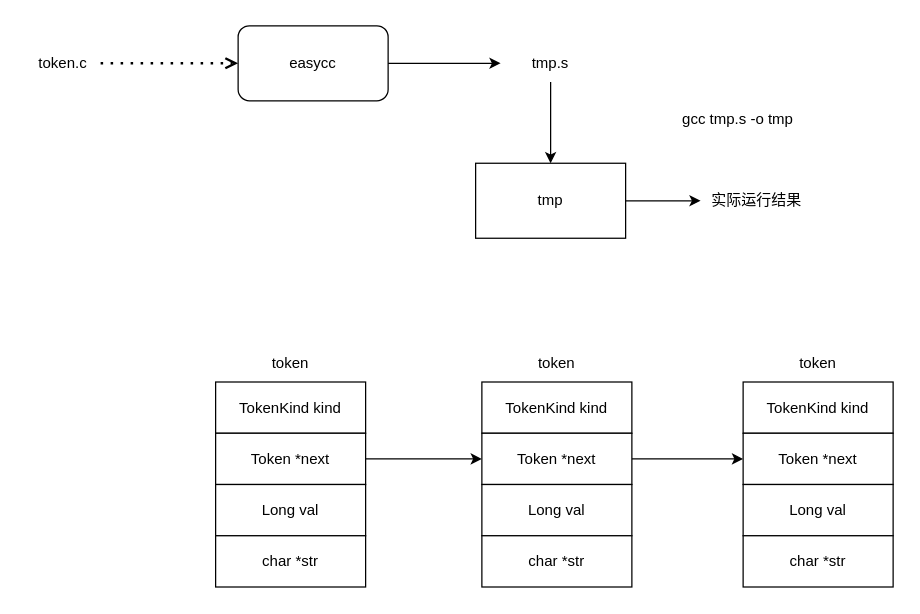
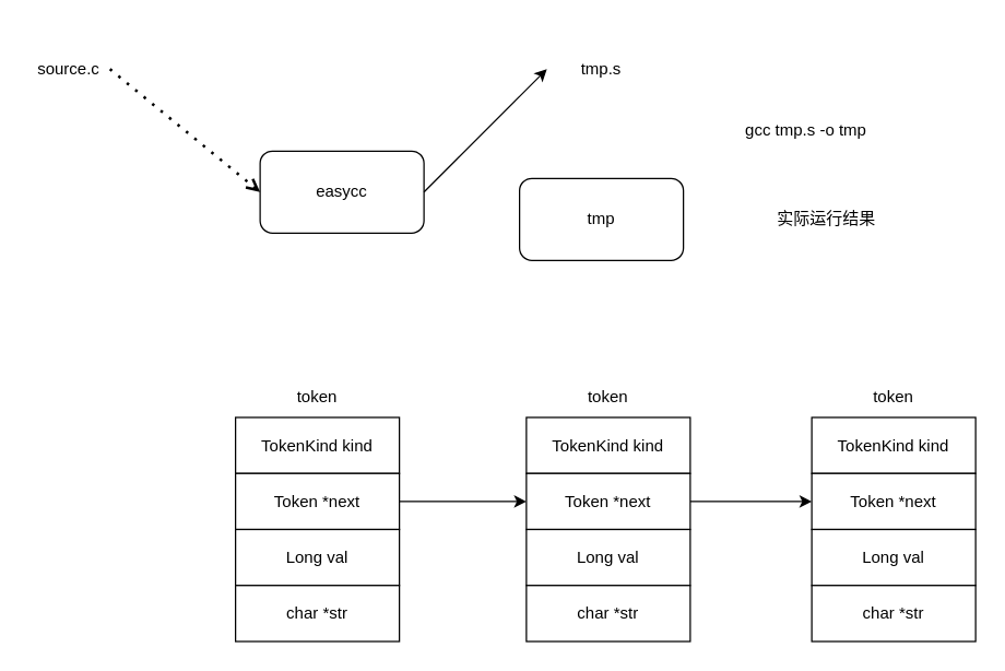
  <mxCell id="0" />
  <mxCell id="1" parent="0" />
- <mxCell id="2" value="easycc" style="rounded=1;whiteSpace=wrap;html=1;" parent="1" vertex="1"><mxGeometry x="190" y="20" width="120" height="60" as="geometry" /></mxCell>
- <mxCell id="3" value="token.c" style="text;html=1;strokeColor=none;fillColor=none;align=center;verticalAlign=middle;whiteSpace=wrap;rounded=0;" parent="1" vertex="1"><mxGeometry x="20" y="35" width="60" height="30" as="geometry" /></mxCell>
- <mxCell id="4" value="" style="edgeStyle=orthogonalEdgeStyle;rounded=0;orthogonalLoop=1;jettySize=auto;html=1;" parent="1" source="5" target="8" edge="1"><mxGeometry relative="1" as="geometry" /></mxCell>
+ <mxCell id="2" value="easycc" style="rounded=1;whiteSpace=wrap;html=1;" parent="1" vertex="1"><mxGeometry x="190" y="110" width="120" height="60" as="geometry" /></mxCell>
+ <mxCell id="3" value="source.c" style="text;html=1;strokeColor=none;fillColor=none;align=center;verticalAlign=middle;whiteSpace=wrap;rounded=0;" parent="1" vertex="1"><mxGeometry x="20" y="35" width="60" height="30" as="geometry" /></mxCell>
  <mxCell id="5" value="tmp.s" style="text;html=1;strokeColor=none;fillColor=none;align=center;verticalAlign=middle;whiteSpace=wrap;rounded=0;" parent="1" vertex="1"><mxGeometry x="410" y="35" width="60" height="30" as="geometry" /></mxCell>
  <mxCell id="6" value="" style="endArrow=classic;html=1;rounded=0;exitX=1;exitY=0.5;exitDx=0;exitDy=0;" parent="1" source="2" edge="1"><mxGeometry width="50" height="50" relative="1" as="geometry"><mxPoint x="430" y="60" as="sourcePoint" /><mxPoint x="400" y="50" as="targetPoint" /></mxGeometry></mxCell>
- <mxCell id="7" value="" style="edgeStyle=orthogonalEdgeStyle;rounded=0;orthogonalLoop=1;jettySize=auto;html=1;" parent="1" source="8" target="10" edge="1"><mxGeometry relative="1" as="geometry" /></mxCell>
- <mxCell id="8" value="tmp" style="whiteSpace=wrap;html=1;rounded=0;" parent="1" vertex="1"><mxGeometry x="380" y="130" width="120" height="60" as="geometry" /></mxCell>
+ <mxCell id="8" value="tmp" style="rounded=1;whiteSpace=wrap;html=1;" parent="1" vertex="1"><mxGeometry x="380" y="130" width="120" height="60" as="geometry" /></mxCell>
  <mxCell id="9" value="gcc tmp.s -o tmp" style="text;html=1;strokeColor=none;fillColor=none;align=center;verticalAlign=middle;whiteSpace=wrap;rounded=0;" parent="1" vertex="1"><mxGeometry x="530" y="80" width="120" height="30" as="geometry" /></mxCell>
  <mxCell id="10" value="实际运行结果" style="text;html=1;strokeColor=none;fillColor=none;align=center;verticalAlign=middle;whiteSpace=wrap;rounded=0;" parent="1" vertex="1"><mxGeometry x="560" y="145" width="90" height="30" as="geometry" /></mxCell>
  <mxCell id="11" value="" style="endArrow=open;dashed=1;html=1;dashPattern=1 3;strokeWidth=2;rounded=0;entryX=0;entryY=0.5;entryDx=0;entryDy=0;exitX=1;exitY=0.5;exitDx=0;exitDy=0;" parent="1" source="3" target="2" edge="1"><mxGeometry width="50" height="50" relative="1" as="geometry"><mxPoint x="110" y="100" as="sourcePoint" /><mxPoint x="160" y="50" as="targetPoint" /></mxGeometry></mxCell>
  <mxCell id="12" value="TokenKind kind" style="rounded=0;whiteSpace=wrap;html=1;" vertex="1" parent="1"><mxGeometry x="172" y="305" width="120" height="41" as="geometry" /></mxCell>
  <mxCell id="13" style="edgeStyle=orthogonalEdgeStyle;rounded=0;orthogonalLoop=1;jettySize=auto;html=1;entryX=0;entryY=0.5;entryDx=0;entryDy=0;" edge="1" parent="1" source="14" target="19"><mxGeometry relative="1" as="geometry" /></mxCell>
  <mxCell id="14" value="Token *next" style="rounded=0;whiteSpace=wrap;html=1;" vertex="1" parent="1"><mxGeometry x="172" y="346" width="120" height="41" as="geometry" /></mxCell>
  <mxCell id="15" value="Long val" style="rounded=0;whiteSpace=wrap;html=1;" vertex="1" parent="1"><mxGeometry x="172" y="387" width="120" height="41" as="geometry" /></mxCell>
  <mxCell id="16" value="char *str" style="rounded=0;whiteSpace=wrap;html=1;" vertex="1" parent="1"><mxGeometry x="172" y="428" width="120" height="41" as="geometry" /></mxCell>
  <mxCell id="17" value="TokenKind kind" style="rounded=0;whiteSpace=wrap;html=1;" vertex="1" parent="1"><mxGeometry x="385" y="305" width="120" height="41" as="geometry" /></mxCell>
  <mxCell id="18" style="edgeStyle=orthogonalEdgeStyle;rounded=0;orthogonalLoop=1;jettySize=auto;html=1;entryX=0;entryY=0.5;entryDx=0;entryDy=0;" edge="1" parent="1" source="19" target="25"><mxGeometry relative="1" as="geometry" /></mxCell>
  <mxCell id="19" value="Token *next" style="rounded=0;whiteSpace=wrap;html=1;" vertex="1" parent="1"><mxGeometry x="385" y="346" width="120" height="41" as="geometry" /></mxCell>
  <mxCell id="20" value="Long val" style="rounded=0;whiteSpace=wrap;html=1;" vertex="1" parent="1"><mxGeometry x="385" y="387" width="120" height="41" as="geometry" /></mxCell>
  <mxCell id="21" value="char *str" style="rounded=0;whiteSpace=wrap;html=1;" vertex="1" parent="1"><mxGeometry x="385" y="428" width="120" height="41" as="geometry" /></mxCell>
  <mxCell id="22" value="token" style="text;html=1;strokeColor=none;fillColor=none;align=center;verticalAlign=middle;whiteSpace=wrap;rounded=0;" vertex="1" parent="1"><mxGeometry x="202" y="275" width="60" height="30" as="geometry" /></mxCell>
  <mxCell id="23" value="token" style="text;html=1;strokeColor=none;fillColor=none;align=center;verticalAlign=middle;whiteSpace=wrap;rounded=0;" vertex="1" parent="1"><mxGeometry x="415" y="275" width="60" height="30" as="geometry" /></mxCell>
  <mxCell id="24" value="TokenKind kind" style="rounded=0;whiteSpace=wrap;html=1;" vertex="1" parent="1"><mxGeometry x="594" y="305" width="120" height="41" as="geometry" /></mxCell>
  <mxCell id="25" value="Token *next" style="rounded=0;whiteSpace=wrap;html=1;" vertex="1" parent="1"><mxGeometry x="594" y="346" width="120" height="41" as="geometry" /></mxCell>
  <mxCell id="26" value="Long val" style="rounded=0;whiteSpace=wrap;html=1;" vertex="1" parent="1"><mxGeometry x="594" y="387" width="120" height="41" as="geometry" /></mxCell>
  <mxCell id="27" value="char *str" style="rounded=0;whiteSpace=wrap;html=1;" vertex="1" parent="1"><mxGeometry x="594" y="428" width="120" height="41" as="geometry" /></mxCell>
  <mxCell id="28" value="token" style="text;html=1;strokeColor=none;fillColor=none;align=center;verticalAlign=middle;whiteSpace=wrap;rounded=0;" vertex="1" parent="1"><mxGeometry x="624" y="275" width="60" height="30" as="geometry" /></mxCell>
